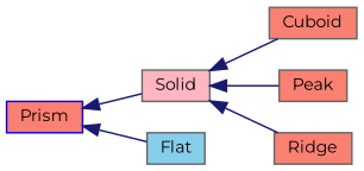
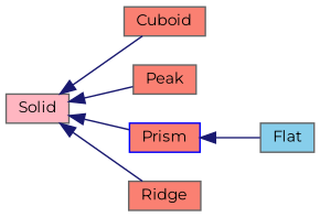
  digraph {
    fontname=Montserrat
    rankdir=LR
    node [color=gray40 fillcolor=salmon fontname=Montserrat fontsize=10 shape=record style=filled]
    edge [color=midnightblue dir=back fontname=Montserrat fontsize=10 labelfontname=Helvetica labelfontsize=10 style=solid]
    n1 [fillcolor=lightpink height=0.2 label=Solid width=0.4]
    n2 [height=0.2 label=Cuboid width=0.4]
    n3 [height=0.2 label=Peak width=0.4]
    n4 [color=blue height=0.2 label=Prism width=0.4]
    n5 [height=0.2 label=Ridge width=0.4]
    n6 [fillcolor=skyblue height=0.2 label=Flat width=0.4]
    n1 -> n2
    n1 -> n3
-   n4 -> n1
+   n1 -> n4
    n1 -> n5
    n4 -> n6
  }
